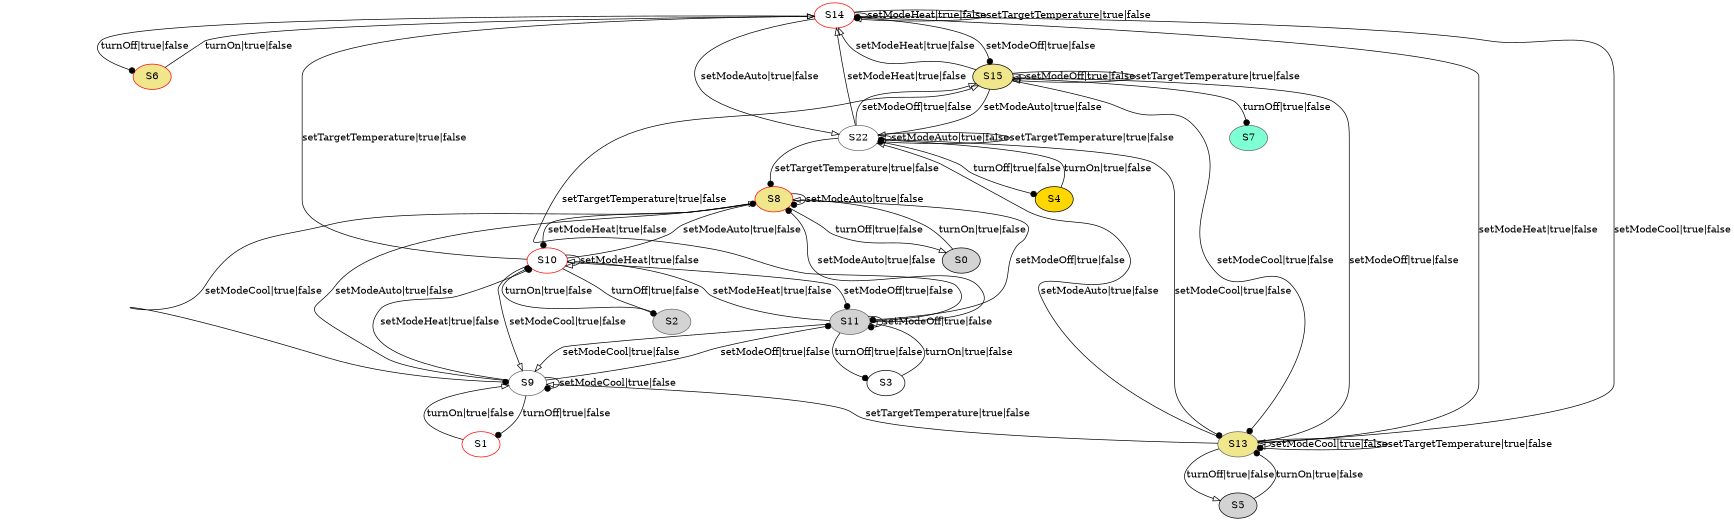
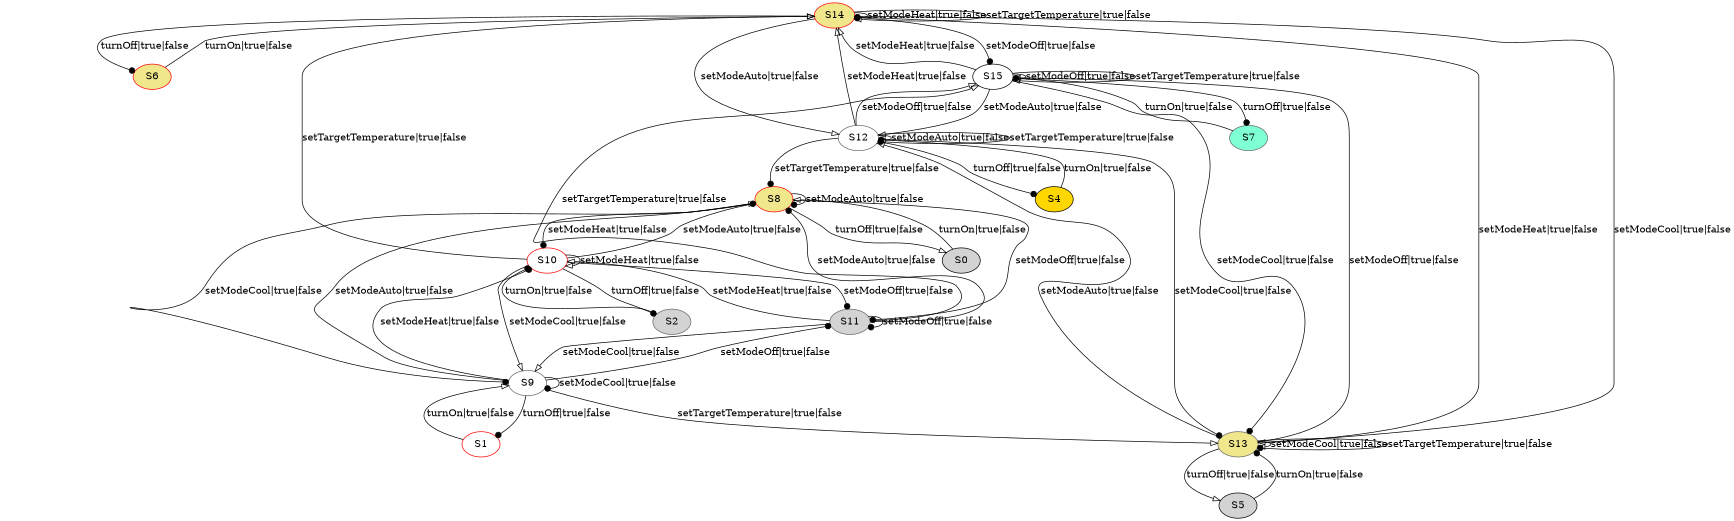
  digraph {
    node [color=gray40 fillcolor=khaki style=filled]
    edge [arrowhead=dot]
-   S14 [color=red fillcolor=white]
+   S14 [color=red]
    S6 [color=red]
-   S15 [color=black]
-   S12 [fillcolor=white label=S22]
+   S15 [color=black fillcolor=white]
+   S12 [fillcolor=white]
    S13
    S7 [fillcolor=aquamarine]
    S8 [color=red]
    S4 [color=black fillcolor=gold]
    S5 [color=black fillcolor=lightgrey]
    S10 [color=red fillcolor=white]
    S9 [fillcolor=white]
    S11 [fillcolor=lightgrey]
    S2 [fillcolor=lightgrey]
    S0 [color=black fillcolor=lightgrey]
    S1 [color=red fillcolor=white]
-   S3 [color=black fillcolor=white]
    S14 -> S14 [label="setModeHeat|true|false"]
    S14 -> S14 [arrowhead=onormal label="setTargetTemperature|true|false"]
    S14 -> S6 [label="turnOff|true|false"]
    S14 -> S15 [label="setModeOff|true|false"]
    S14 -> S12 [arrowhead=onormal label="setModeAuto|true|false"]
    S14 -> S13 [arrowhead=onormal label="setModeCool|true|false"]
    S6 -> S14 [arrowhead=onormal label="turnOn|true|false"]
    S15 -> S14 [arrowhead=onormal label="setModeHeat|true|false"]
    S15 -> S15 [arrowhead=onormal label="setModeOff|true|false"]
    S15 -> S15 [arrowhead=onormal label="setTargetTemperature|true|false"]
    S15 -> S12 [arrowhead=onormal label="setModeAuto|true|false"]
    S15 -> S13 [label="setModeCool|true|false"]
    S15 -> S7 [label="turnOff|true|false"]
    S12 -> S14 [arrowhead=onormal label="setModeHeat|true|false"]
    S12 -> S15 [arrowhead=onormal label="setModeOff|true|false"]
    S12 -> S12 [arrowhead=onormal label="setModeAuto|true|false"]
    S12 -> S12 [label="setTargetTemperature|true|false"]
    S12 -> S13 [label="setModeCool|true|false"]
    S12 -> S8 [label="setTargetTemperature|true|false"]
    S12 -> S4 [label="turnOff|true|false"]
    S13 -> S14 [label="setModeHeat|true|false"]
    S13 -> S15 [arrowhead=onormal label="setModeOff|true|false"]
    S13 -> S12 [arrowhead=onormal label="setModeAuto|true|false"]
    S13 -> S13 [arrowhead=onormal label="setModeCool|true|false"]
    S13 -> S13 [label="setTargetTemperature|true|false"]
    S13 -> S5 [arrowhead=onormal label="turnOff|true|false"]
+   S7 -> S15 [label="turnOn|true|false"]
    S8 -> S8 [label="setModeAuto|true|false"]
    S8 -> S10 [label="setModeHeat|true|false"]
    S8 -> S9 [label="setModeCool|true|false"]
    S8 -> S11 [label="setModeOff|true|false"]
    S8 -> S0 [arrowhead=onormal label="turnOff|true|false"]
    S4 -> S12 [label="turnOn|true|false"]
    S5 -> S13 [label="turnOn|true|false"]
    S10 -> S14 [arrowhead=onormal label="setTargetTemperature|true|false"]
    S10 -> S8 [label="setModeAuto|true|false"]
    S10 -> S10 [arrowhead=onormal label="setModeHeat|true|false"]
    S10 -> S9 [arrowhead=onormal label="setModeCool|true|false"]
    S10 -> S11 [label="setModeOff|true|false"]
    S10 -> S2 [label="turnOff|true|false"]
-   S13 -> S9 [arrowhead=onormal label="setTargetTemperature|true|false"]
+   S9 -> S13 [arrowhead=onormal label="setTargetTemperature|true|false"]
    S9 -> S8 [arrowhead=onormal label="setModeAuto|true|false"]
    S9 -> S10 [label="setModeHeat|true|false"]
    S9 -> S9 [label="setModeCool|true|false"]
    S9 -> S11 [label="setModeOff|true|false"]
    S9 -> S1 [label="turnOff|true|false"]
    S11 -> S15 [arrowhead=onormal label="setTargetTemperature|true|false"]
    S11 -> S8 [label="setModeAuto|true|false"]
    S11 -> S10 [arrowhead=onormal label="setModeHeat|true|false"]
    S11 -> S9 [arrowhead=onormal label="setModeCool|true|false"]
    S11 -> S11 [label="setModeOff|true|false"]
-   S11 -> S3 [label="turnOff|true|false"]
    S2 -> S10 [label="turnOn|true|false"]
    S0 -> S8 [arrowhead=onormal label="turnOn|true|false"]
    S1 -> S9 [arrowhead=onormal label="turnOn|true|false"]
-   S3 -> S11 [arrowhead=onormal label="turnOn|true|false"]
  }
